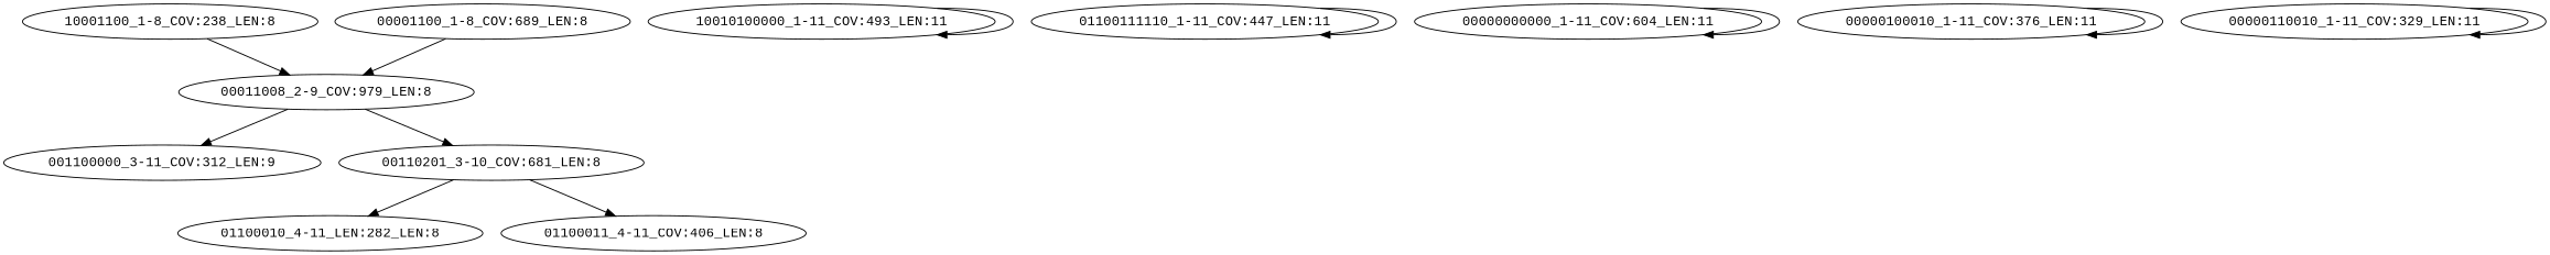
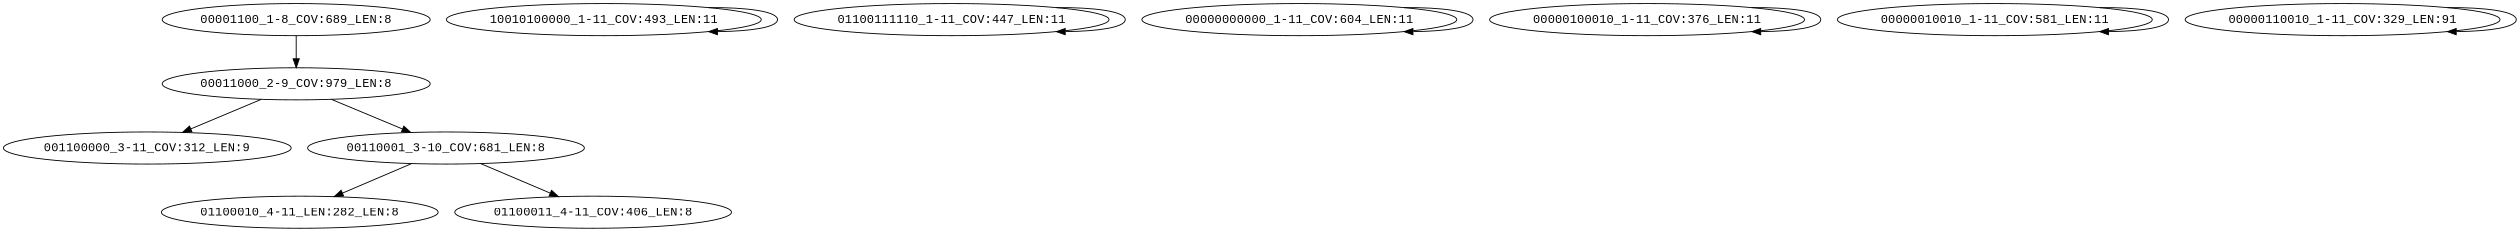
  digraph {
    fontname="Liberation Mono"
    node [fontname="Liberation Mono"]
    edge [fontname="Liberation Mono"]
-   "00011000_2-9_COV:979_LEN:8" [label="00011008_2-9_COV:979_LEN:8"]
+   "00011000_2-9_COV:979_LEN:8"
    "001100000_3-11_COV:312_LEN:9"
-   "00110001_3-10_COV:681_LEN:8" [label="00110201_3-10_COV:681_LEN:8"]
+   "00110001_3-10_COV:681_LEN:8"
    n4 [label="01100010_4-11_LEN:282_LEN:8"]
    "01100011_4-11_COV:406_LEN:8"
-   "10001100_1-8_COV:238_LEN:8"
    "10010100000_1-11_COV:493_LEN:11"
    "01100111110_1-11_COV:447_LEN:11"
    n9 [label="00000000000_1-11_COV:604_LEN:11"]
    "00000100010_1-11_COV:376_LEN:11"
-   "00000110010_1-11_COV:329_LEN:11"
+   "00000010010_1-11_COV:581_LEN:11"
+   "00000110010_1-11_COV:329_LEN:11" [label="00000110010_1-11_COV:329_LEN:91"]
    "00001100_1-8_COV:689_LEN:8"
    "00011000_2-9_COV:979_LEN:8" -> "001100000_3-11_COV:312_LEN:9"
    "00011000_2-9_COV:979_LEN:8" -> "00110001_3-10_COV:681_LEN:8"
    "00110001_3-10_COV:681_LEN:8" -> n4
    "00110001_3-10_COV:681_LEN:8" -> "01100011_4-11_COV:406_LEN:8"
-   "10001100_1-8_COV:238_LEN:8" -> "00011000_2-9_COV:979_LEN:8"
    "10010100000_1-11_COV:493_LEN:11" -> "10010100000_1-11_COV:493_LEN:11"
    "01100111110_1-11_COV:447_LEN:11" -> "01100111110_1-11_COV:447_LEN:11"
    n9 -> n9
    "00000100010_1-11_COV:376_LEN:11" -> "00000100010_1-11_COV:376_LEN:11"
+   "00000010010_1-11_COV:581_LEN:11" -> "00000010010_1-11_COV:581_LEN:11"
    "00000110010_1-11_COV:329_LEN:11" -> "00000110010_1-11_COV:329_LEN:11"
    "00001100_1-8_COV:689_LEN:8" -> "00011000_2-9_COV:979_LEN:8"
  }
